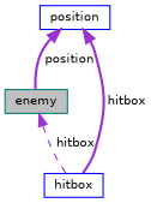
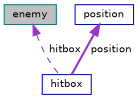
  digraph {
    node [color=blue fillcolor=white fontname=Helvetica fontsize=10 shape=record style=filled]
    edge [color=darkorchid3 dir=back fontname=Helvetica fontsize=10 labelfontname=Helvetica labelfontsize=10 style=bold]
    n1 [color=teal fillcolor=grey75 fontcolor=black height=0.2 label=enemy width=0.4]
    n2 [height=0.2 label=hitbox width=0.4]
    n3 [height=0.2 label=position width=0.4]
    n1 -> n2 [label=" hitbox" style=dashed]
-   n3 -> n1 [label=" position"]
-   n3 -> n2 [label=" hitbox"]
+   n3 -> n2 [label=" position"]
  }
